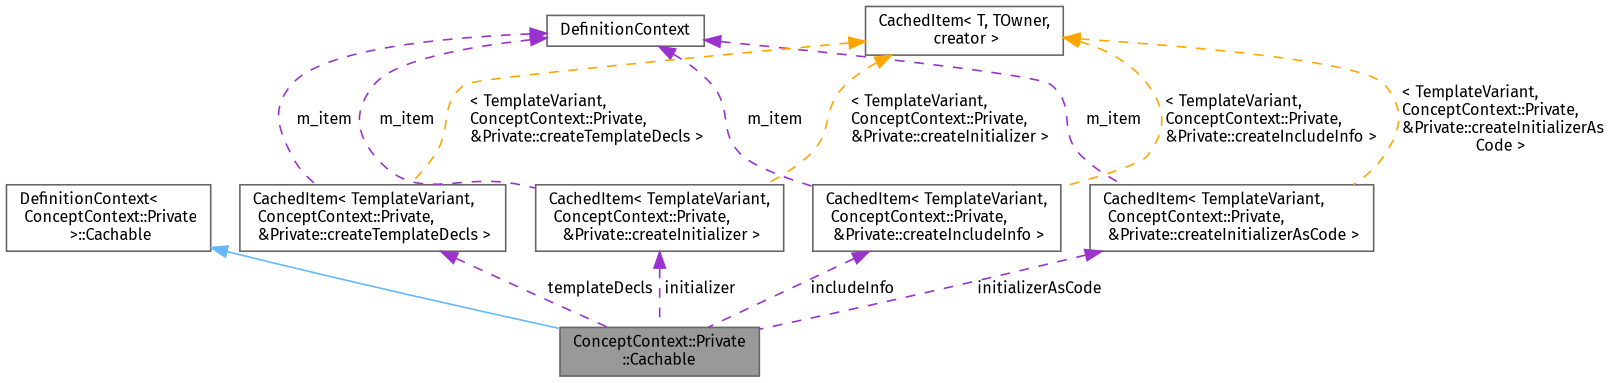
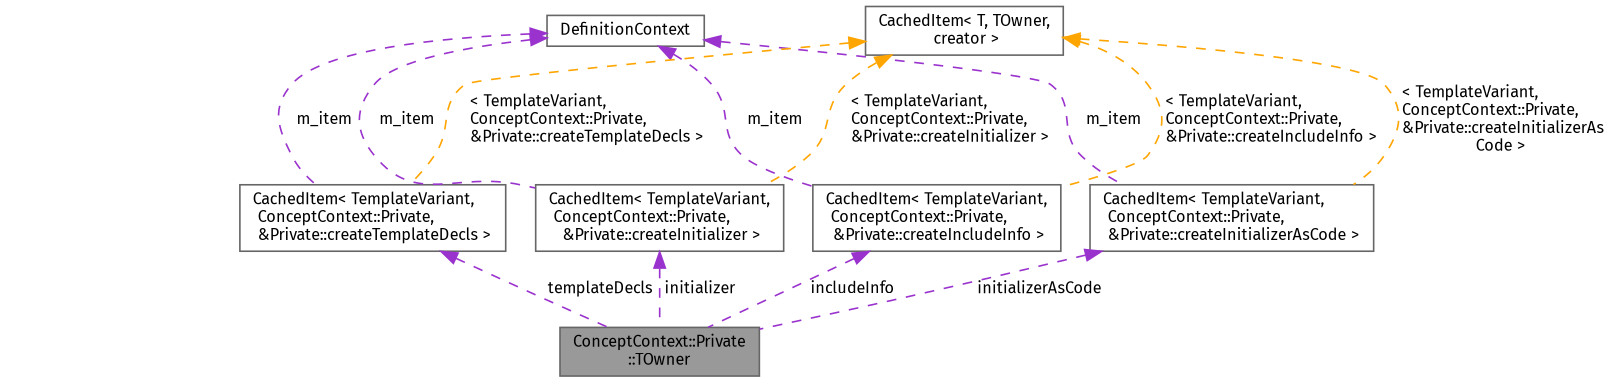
  digraph {
    fontname="Fira Sans"
    rankdir=TB
    node [color=gray40 fillcolor=white fontname="Fira Sans" fontsize=10 shape=box style=filled]
    edge [color=darkorchid3 dir=back fontname="Fira Sans" fontsize=10 labelfontname=Helvetica labelfontsize=10 style=dashed]
-   n1 [fillcolor=grey60 fontcolor=black height=0.2 label="ConceptContext::Private\l::Cachable" width=0.4]
-   n2 [height=0.2 label="DefinitionContext\<\l ConceptContext::Private\l \>::Cachable" width=0.4]
+   n1 [fillcolor=grey60 fontcolor=black height=0.2 label="ConceptContext::Private\l::TOwner" width=0.4]
    n3 [height=0.2 label="CachedItem\< TemplateVariant,\l ConceptContext::Private,\l &Private::createIncludeInfo \>" width=0.4]
    n4 [height=0.2 label=DefinitionContext width=0.4]
    n5 [height=0.2 label="CachedItem\< TemplateVariant,\l ConceptContext::Private,\l &Private::createTemplateDecls \>" width=0.4]
    n6 [height=0.2 label="CachedItem\< TemplateVariant,\l ConceptContext::Private,\l &Private::createInitializer \>" width=0.4]
    n7 [height=0.2 label="CachedItem\< TemplateVariant,\l ConceptContext::Private,\l &Private::createInitializerAsCode \>" width=0.4]
    n8 [height=0.2 label="CachedItem\< T, TOwner,\l creator \>" width=0.4]
-   n2 -> n1 [color=steelblue1 style=solid]
    n3 -> n1 [label=" includeInfo"]
    n4 -> n3 [label=" m_item"]
    n4 -> n5 [label=" m_item"]
    n4 -> n6 [label=" m_item"]
    n4 -> n7 [label=" m_item"]
    n5 -> n1 [label=" templateDecls"]
    n6 -> n1 [label=" initializer"]
    n7 -> n1 [label=" initializerAsCode"]
    n8 -> n3 [color=orange label=" \< TemplateVariant,\l ConceptContext::Private,\l &Private::createIncludeInfo \>"]
    n8 -> n5 [color=orange label=" \< TemplateVariant,\l ConceptContext::Private,\l &Private::createTemplateDecls \>"]
    n8 -> n6 [color=orange label=" \< TemplateVariant,\l ConceptContext::Private,\l &Private::createInitializer \>"]
    n8 -> n7 [color=orange label=" \< TemplateVariant,\l ConceptContext::Private,\l &Private::createInitializerAs\lCode \>"]
  }
